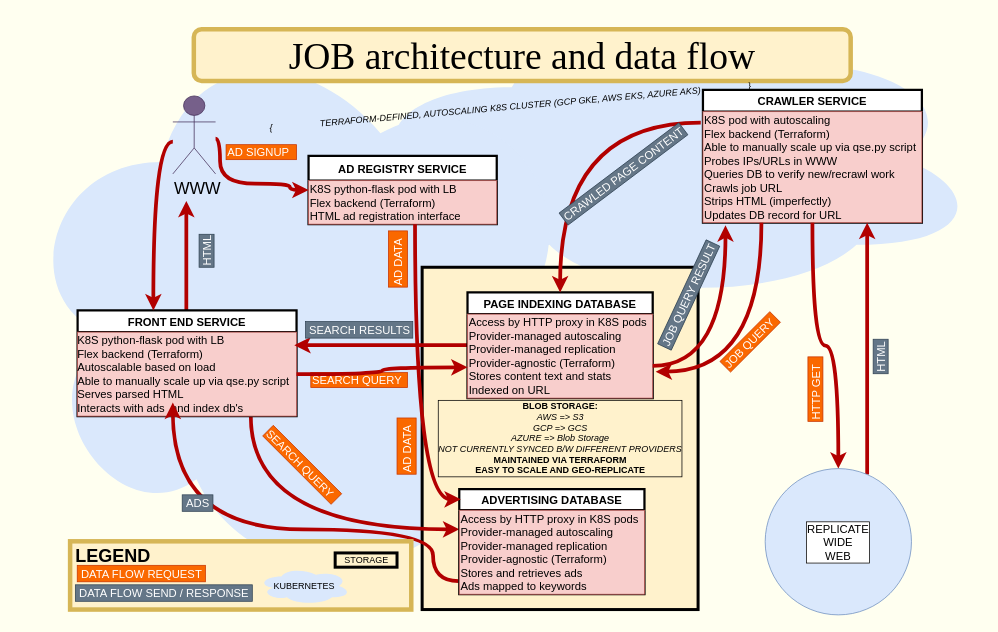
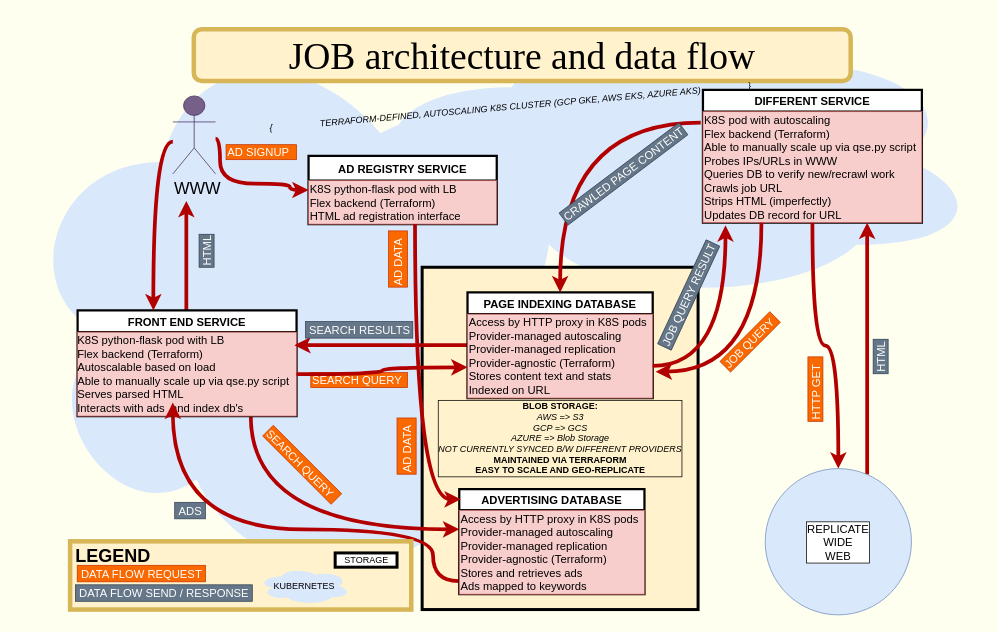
  <mxCell id="0" />
  <mxCell id="1" parent="0" />
  <mxCell id="2" value="" style="ellipse;shape=cloud;whiteSpace=wrap;html=1;fillColor=#dae8fc;strokeColor=none;" vertex="1" parent="1"><mxGeometry x="473" y="20" width="836" height="382" as="geometry" /></mxCell>
  <mxCell id="3" value="" style="ellipse;shape=cloud;whiteSpace=wrap;html=1;fillColor=#dae8fc;strokeColor=none;" vertex="1" parent="1"><mxGeometry x="20" y="23" width="779" height="769" as="geometry" /></mxCell>
  <mxCell id="4" value="&lt;div&gt;&lt;b&gt;BLOB STORAGE:&lt;/b&gt;&lt;/div&gt;&lt;div&gt;&lt;i&gt;AWS =&amp;gt; S3&lt;/i&gt;&lt;/div&gt;&lt;div&gt;&lt;i&gt;GCP =&amp;gt; GCS&lt;/i&gt;&lt;/div&gt;&lt;div&gt;&lt;i&gt;AZURE =&amp;gt; Blob Storage&lt;/i&gt;&lt;/div&gt;&lt;div&gt;&lt;i&gt;NOT CURRENTLY SYNCED B/W DIFFERENT PROVIDERS&lt;/i&gt;&lt;/div&gt;&lt;div&gt;&lt;b&gt;MAINTAINED VIA TERRAFORM&lt;br&gt;EASY TO SCALE AND GEO-REPLICATE&lt;/b&gt;&lt;br&gt;&lt;/div&gt;" style="rounded=0;whiteSpace=wrap;html=1;fillColor=#fff2cc;strokeColor=#000000;strokeWidth=4;labelBorderColor=#000000;" vertex="1" parent="1"><mxGeometry x="562.5" y="355.5" width="368" height="456.5" as="geometry" /></mxCell>
  <mxCell id="5" style="edgeStyle=orthogonalEdgeStyle;orthogonalLoop=1;jettySize=auto;html=1;align=left;fontSize=11;labelBorderColor=#000000;labelBackgroundColor=#FFFFFF;fontStyle=1;curved=1;strokeWidth=5;fillColor=#e51400;strokeColor=#B20000;" parent="1" source="7" edge="1"><mxGeometry relative="1" as="geometry"><mxPoint x="248" y="267" as="targetPoint" /><Array as="points"><mxPoint x="248" y="340" /><mxPoint x="248" y="340" /></Array></mxGeometry></mxCell>
  <mxCell id="6" style="edgeStyle=orthogonalEdgeStyle;curved=1;orthogonalLoop=1;jettySize=auto;html=1;strokeWidth=5;fontColor=#000000;entryX=0;entryY=0.227;entryDx=0;entryDy=0;entryPerimeter=0;exitX=0.791;exitY=1;exitDx=0;exitDy=0;exitPerimeter=0;fillColor=#e51400;strokeColor=#B20000;" edge="1" parent="1" source="8" target="18"><mxGeometry relative="1" as="geometry" /></mxCell>
  <mxCell id="7" value="FRONT END SERVICE" style="swimlane;fontStyle=1;align=center;verticalAlign=middle;childLayout=stackLayout;horizontal=1;startSize=29;horizontalStack=0;resizeParent=1;resizeParentMax=0;resizeLast=0;collapsible=1;marginBottom=0;fontSize=15;labelBorderColor=none;labelBackgroundColor=none;fillColor=#ffffff;strokeColor=#000000;spacing=2;strokeWidth=3;" parent="1" vertex="1"><mxGeometry x="103" y="413" width="292" height="141" as="geometry" /></mxCell>
  <mxCell id="8" value="K8S python-flask pod with LB&lt;br&gt;&lt;div&gt;Flex backend (Terraform)&lt;br&gt;&lt;/div&gt;&lt;div&gt;Autoscalable based on load&lt;/div&gt;&lt;div&gt;Able to manually scale up via qse.py script&lt;/div&gt;&lt;div&gt;Serves parsed HTML&lt;/div&gt;&lt;div&gt;Interacts with ads&amp;nbsp; and index db's&lt;/div&gt;" style="text;html=1;align=left;verticalAlign=middle;resizable=0;points=[];;autosize=1;fontSize=15;spacing=0;labelBackgroundColor=none;fillColor=#f8cecc;strokeColor=#b85450;" parent="7" vertex="1"><mxGeometry y="29" width="292" height="112" as="geometry" /></mxCell>
  <mxCell id="9" style="edgeStyle=orthogonalEdgeStyle;orthogonalLoop=1;jettySize=auto;html=1;align=left;fontSize=11;labelBorderColor=#000000;labelBackgroundColor=#FFFFFF;fontStyle=1;curved=1;strokeWidth=5;fillColor=#e51400;strokeColor=#B20000;" parent="1" source="39" edge="1"><mxGeometry relative="1" as="geometry"><mxPoint x="204" y="413" as="targetPoint" /><Array as="points"><mxPoint x="204" y="188" /></Array></mxGeometry></mxCell>
  <mxCell id="10" value="&lt;font face=&quot;Comic Sans MS&quot;&gt;&lt;span style=&quot;font-size: 50px&quot;&gt;&lt;span style=&quot;font-size: 50px&quot;&gt;JOB architecture and data flow&lt;/span&gt;&lt;/span&gt;&lt;/font&gt;" style="text;html=1;align=center;verticalAlign=middle;whiteSpace=wrap;rounded=1;fontSize=50;labelBackgroundColor=none;labelBorderColor=none;fontStyle=0;fillColor=#fff2cc;strokeColor=#d6b656;glass=0;strokeWidth=6;" parent="1" vertex="1"><mxGeometry x="258" y="38" width="876" height="69" as="geometry" /></mxCell>
  <mxCell id="11" style="edgeStyle=orthogonalEdgeStyle;orthogonalLoop=1;jettySize=auto;html=1;fontColor=#000000;curved=1;strokeWidth=5;fillColor=#e51400;strokeColor=#B20000;" edge="1" parent="1" source="12"><mxGeometry relative="1" as="geometry"><mxPoint x="392" y="459.5" as="targetPoint" /></mxGeometry></mxCell>
  <mxCell id="12" value="PAGE INDEXING DATABASE" style="swimlane;fontStyle=1;align=center;verticalAlign=middle;childLayout=stackLayout;horizontal=1;startSize=29;horizontalStack=0;resizeParent=1;resizeParentMax=0;resizeLast=0;collapsible=1;marginBottom=0;fontSize=15;labelBorderColor=none;labelBackgroundColor=none;fillColor=#ffffff;strokeColor=#000000;spacing=2;strokeWidth=3;" parent="1" vertex="1"><mxGeometry x="623" y="389" width="247" height="141" as="geometry" /></mxCell>
  <mxCell id="13" value="&lt;span&gt;Access by HTTP proxy in K8S pods&lt;/span&gt;&lt;br&gt;&lt;span&gt;Provider-managed autoscaling&lt;/span&gt;&lt;br&gt;&lt;span&gt;Provider-managed replication&lt;/span&gt;&lt;br&gt;&lt;span&gt;Provider-agnostic (Terraform)&lt;/span&gt;&lt;br&gt;&lt;span&gt;Stores content text and stats&lt;/span&gt;&lt;br&gt;&lt;div&gt;Indexed on URL&lt;/div&gt;" style="text;html=1;align=left;verticalAlign=middle;resizable=0;points=[];;autosize=1;fontSize=15;fillColor=#f8cecc;strokeColor=#b85450;" parent="12" vertex="1"><mxGeometry y="29" width="247" height="112" as="geometry" /></mxCell>
  <mxCell id="14" value="AD REGISTRY SERVICE" style="swimlane;fontStyle=1;align=center;verticalAlign=middle;childLayout=stackLayout;horizontal=1;startSize=33;horizontalStack=0;resizeParent=1;resizeParentMax=0;resizeLast=0;collapsible=1;marginBottom=0;fontSize=15;labelBorderColor=none;labelBackgroundColor=none;fillColor=#ffffff;strokeColor=#000000;spacing=2;strokeWidth=3;" parent="1" vertex="1"><mxGeometry x="411" y="207" width="251" height="91" as="geometry" /></mxCell>
  <mxCell id="15" value="&lt;div&gt;K8S python-flask pod with LB&lt;/div&gt;&lt;div&gt;Flex backend (Terraform)&lt;/div&gt;&lt;div&gt;HTML ad registration interface&lt;br&gt;&lt;/div&gt;" style="text;html=1;align=left;verticalAlign=middle;resizable=0;points=[];;autosize=1;fontSize=15;labelBackgroundColor=none;fillColor=#f8cecc;strokeColor=#b85450;" parent="14" vertex="1"><mxGeometry y="33" width="251" height="58" as="geometry" /></mxCell>
  <mxCell id="16" style="edgeStyle=orthogonalEdgeStyle;orthogonalLoop=1;jettySize=auto;html=1;fontColor=#000000;exitX=-0.004;exitY=0.843;exitDx=0;exitDy=0;curved=1;strokeWidth=5;fillColor=#e51400;strokeColor=#B20000;exitPerimeter=0;" edge="1" parent="1" source="18"><mxGeometry relative="1" as="geometry"><mxPoint x="230" y="536" as="targetPoint" /><Array as="points"><mxPoint x="577" y="774" /><mxPoint x="577" y="705" /><mxPoint x="230" y="705" /></Array></mxGeometry></mxCell>
  <mxCell id="17" value="ADVERTISING DATABASE" style="swimlane;fontStyle=1;align=center;verticalAlign=middle;childLayout=stackLayout;horizontal=1;startSize=28;horizontalStack=0;resizeParent=1;resizeParentMax=0;resizeLast=0;collapsible=1;marginBottom=0;fontSize=15;labelBorderColor=none;labelBackgroundColor=none;fillColor=#ffffff;strokeColor=#000000;spacing=2;strokeWidth=3;" parent="1" vertex="1"><mxGeometry x="612" y="651.55" width="247" height="140" as="geometry" /></mxCell>
  <mxCell id="18" value="Access by HTTP proxy in K8S pods&lt;br&gt;Provider-managed autoscaling&lt;br&gt;Provider-managed replication&lt;br&gt;Provider-agnostic&amp;nbsp;(Terraform)&lt;br&gt;Stores and retrieves ads&lt;br&gt;&lt;div&gt;&lt;span&gt;Ads mapped to keywords&lt;/span&gt;&lt;/div&gt;" style="text;html=1;align=left;verticalAlign=middle;resizable=0;points=[];;autosize=1;fontSize=15;labelBackgroundColor=none;fillColor=#f8cecc;strokeColor=#b85450;" parent="17" vertex="1"><mxGeometry y="28" width="247" height="112" as="geometry" /></mxCell>
  <mxCell id="19" style="edgeStyle=orthogonalEdgeStyle;orthogonalLoop=1;jettySize=auto;html=1;exitX=-0.01;exitY=0.098;exitDx=0;exitDy=0;exitPerimeter=0;curved=1;strokeWidth=5;fillColor=#e51400;strokeColor=#B20000;" parent="1" source="21" target="12" edge="1"><mxGeometry relative="1" as="geometry" /></mxCell>
- <mxCell id="20" value="CRAWLER SERVICE" style="swimlane;fontStyle=1;align=center;verticalAlign=middle;childLayout=stackLayout;horizontal=1;startSize=29;horizontalStack=0;resizeParent=1;resizeParentMax=0;resizeLast=0;collapsible=1;marginBottom=0;fontSize=15;labelBorderColor=none;labelBackgroundColor=none;fillColor=#ffffff;strokeColor=#000000;spacing=2;strokeWidth=3;" parent="1" vertex="1"><mxGeometry x="937" y="119" width="292" height="177" as="geometry" /></mxCell>
+ <mxCell id="20" value="DIFFERENT SERVICE" style="swimlane;fontStyle=1;align=center;verticalAlign=middle;childLayout=stackLayout;horizontal=1;startSize=29;horizontalStack=0;resizeParent=1;resizeParentMax=0;resizeLast=0;collapsible=1;marginBottom=0;fontSize=15;labelBorderColor=none;labelBackgroundColor=none;fillColor=#ffffff;strokeColor=#000000;spacing=2;strokeWidth=3;" parent="1" vertex="1"><mxGeometry x="937" y="119" width="292" height="177" as="geometry" /></mxCell>
  <mxCell id="21" value="&lt;div&gt;K8S pod with autoscaling&lt;/div&gt;&lt;div&gt;Flex backend (Terraform)&lt;/div&gt;&lt;div&gt;Able to manually scale up via qse.py script&lt;br&gt;&lt;/div&gt;Probes IPs/URLs in WWW&lt;br&gt;Queries DB to verify new/recrawl work&lt;br&gt;Crawls job URL&lt;br&gt;Strips HTML (imperfectly)&lt;br&gt;&lt;div&gt;Updates DB record for URL&lt;/div&gt;" style="text;html=1;align=left;verticalAlign=middle;resizable=0;points=[];;autosize=1;fontSize=15;labelBackgroundColor=none;fillColor=#f8cecc;strokeColor=#b85450;" parent="20" vertex="1"><mxGeometry y="29" width="292" height="148" as="geometry" /></mxCell>
  <mxCell id="22" style="edgeStyle=orthogonalEdgeStyle;orthogonalLoop=1;jettySize=auto;html=1;curved=1;strokeWidth=5;fillColor=#e51400;strokeColor=#B20000;entryX=0.75;entryY=1;entryDx=0;entryDy=0;" parent="1" source="23" edge="1" target="20"><mxGeometry relative="1" as="geometry"><mxPoint x="1143" y="478" as="targetPoint" /><Array as="points"><mxPoint x="1156" y="488" /><mxPoint x="1156" y="488" /></Array></mxGeometry></mxCell>
  <mxCell id="23" value="&lt;span style=&quot;font-size: 15px;&quot;&gt;REPLICATE&lt;br style=&quot;font-size: 15px;&quot;&gt;WIDE&lt;br style=&quot;font-size: 15px;&quot;&gt;WEB&lt;/span&gt;" style="ellipse;whiteSpace=wrap;html=1;aspect=fixed;align=center;fontSize=15;fontStyle=0;direction=south;labelBorderColor=#000000;labelBackgroundColor=#ffffff;fillColor=#dae8fc;strokeColor=#6c8ebf;spacing=2;" parent="1" vertex="1"><mxGeometry x="1020" y="624" width="195.1" height="195.1" as="geometry" /></mxCell>
  <mxCell id="24" value="HTML" style="text;html=1;strokeColor=#314354;fillColor=#647687;align=left;verticalAlign=middle;whiteSpace=wrap;rounded=0;fontSize=15;horizontal=0;fontStyle=0;labelBorderColor=none;labelBackgroundColor=none;fontColor=#ffffff;" parent="1" vertex="1"><mxGeometry x="265" y="311.5" width="20" height="44" as="geometry" /></mxCell>
  <mxCell id="25" value="CRAWLED PAGE CONTENT" style="text;html=1;strokeColor=#314354;fillColor=#647687;align=left;verticalAlign=middle;whiteSpace=wrap;rounded=0;fontSize=15;horizontal=0;fontStyle=0;labelBorderColor=none;labelBackgroundColor=none;fontColor=#ffffff;rotation=53;" parent="1" vertex="1"><mxGeometry x="821" y="131" width="20" height="200" as="geometry" /></mxCell>
  <mxCell id="26" value="" style="rounded=0;whiteSpace=wrap;html=1;shadow=0;comic=0;labelBackgroundColor=#AAAAFF;fontSize=12;align=center;fillColor=#fff2cc;strokeColor=#d6b656;strokeWidth=6;" parent="1" vertex="1"><mxGeometry x="93" y="721" width="455" height="91" as="geometry" /></mxCell>
  <mxCell id="27" value="LEGEND" style="text;strokeColor=none;fillColor=none;html=1;fontSize=24;fontStyle=1;verticalAlign=middle;align=center;shadow=0;comic=0;labelBackgroundColor=none;labelBorderColor=none;" parent="1" vertex="1"><mxGeometry x="100" y="721" width="100" height="40" as="geometry" /></mxCell>
  <mxCell id="28" value="DATA FLOW REQUEST" style="text;html=1;align=center;verticalAlign=middle;resizable=0;points=[];;autosize=1;fontSize=15;labelBackgroundColor=none;labelBorderColor=none;fontStyle=0;fillColor=#fa6800;strokeColor=#C73500;fontColor=#ffffff;" parent="1" vertex="1"><mxGeometry x="102.5" y="753" width="171" height="22" as="geometry" /></mxCell>
  <mxCell id="29" value="DATA FLOW SEND / RESPONSE" style="text;html=1;align=center;verticalAlign=middle;resizable=0;points=[];;autosize=1;fontSize=15;labelBackgroundColor=none;labelBorderColor=none;fontStyle=0;fillColor=#647687;strokeColor=#314354;fontColor=#ffffff;" parent="1" vertex="1"><mxGeometry x="100" y="779" width="236" height="22" as="geometry" /></mxCell>
  <mxCell id="30" value="HTTP GET" style="text;html=1;strokeColor=#C73500;fillColor=#fa6800;align=left;verticalAlign=middle;whiteSpace=wrap;rounded=0;fontSize=15;horizontal=0;fontStyle=0;labelBorderColor=none;labelBackgroundColor=none;fontColor=#ffffff;" parent="1" vertex="1"><mxGeometry x="1077" y="475" width="20" height="86" as="geometry" /></mxCell>
  <mxCell id="31" value="HTML" style="text;html=1;strokeColor=#314354;fillColor=#647687;align=left;verticalAlign=middle;whiteSpace=wrap;rounded=0;fontSize=15;horizontal=0;fontStyle=0;labelBorderColor=none;labelBackgroundColor=none;fontColor=#ffffff;" parent="1" vertex="1"><mxGeometry x="1164" y="451.5" width="20" height="46" as="geometry" /></mxCell>
  <mxCell id="32" style="edgeStyle=orthogonalEdgeStyle;orthogonalLoop=1;jettySize=auto;html=1;entryX=1.016;entryY=0.685;entryDx=0;entryDy=0;entryPerimeter=0;curved=1;strokeWidth=5;fillColor=#e51400;strokeColor=#B20000;" parent="1" target="13" edge="1" source="21"><mxGeometry relative="1" as="geometry"><mxPoint x="939" y="613" as="targetPoint" /><mxPoint x="981" y="325" as="sourcePoint" /><Array as="points"><mxPoint x="1015" y="495" /></Array></mxGeometry></mxCell>
  <mxCell id="33" style="edgeStyle=orthogonalEdgeStyle;orthogonalLoop=1;jettySize=auto;html=1;entryX=0.103;entryY=1.024;entryDx=0;entryDy=0;entryPerimeter=0;curved=1;strokeWidth=5;fillColor=#e51400;strokeColor=#B20000;" parent="1" source="13" target="21" edge="1"><mxGeometry relative="1" as="geometry"><mxPoint x="967" y="483" as="targetPoint" /><Array as="points"><mxPoint x="967" y="487" /></Array></mxGeometry></mxCell>
  <mxCell id="34" value="JOB QUERY" style="text;html=1;strokeColor=#C73500;fillColor=#fa6800;align=left;verticalAlign=middle;whiteSpace=wrap;rounded=0;fontSize=15;horizontal=1;fontStyle=0;labelBorderColor=none;labelBackgroundColor=none;direction=south;fontColor=#ffffff;rotation=-45;" parent="1" vertex="1"><mxGeometry x="953" y="445" width="94" height="20" as="geometry" /></mxCell>
  <mxCell id="35" value="JOB QUERY RESULT" style="text;html=1;strokeColor=#314354;fillColor=#647687;align=left;verticalAlign=middle;whiteSpace=wrap;rounded=0;fontSize=15;horizontal=0;fontStyle=0;labelBorderColor=none;labelBackgroundColor=none;fontColor=#ffffff;rotation=25;" parent="1" vertex="1"><mxGeometry x="908" y="316" width="20" height="153" as="geometry" /></mxCell>
  <mxCell id="36" style="edgeStyle=orthogonalEdgeStyle;orthogonalLoop=1;jettySize=auto;html=1;curved=1;strokeWidth=5;fillColor=#e51400;strokeColor=#B20000;" parent="1" source="21" target="23" edge="1"><mxGeometry relative="1" as="geometry" /></mxCell>
  <mxCell id="37" value="&lt;div&gt;{&amp;nbsp;&amp;nbsp;&amp;nbsp;&amp;nbsp;&amp;nbsp;&amp;nbsp;&amp;nbsp;&amp;nbsp;&amp;nbsp;&amp;nbsp;&amp;nbsp;&amp;nbsp;&amp;nbsp;&amp;nbsp;&amp;nbsp;&amp;nbsp;&amp;nbsp;&amp;nbsp; TERRAFORM-DEFINED, AUTOSCALING K8S CLUSTER (GCP GKE, AWS EKS, AZURE AKS)&amp;nbsp;&amp;nbsp;&amp;nbsp;&amp;nbsp;&amp;nbsp;&amp;nbsp;&amp;nbsp;&amp;nbsp;&amp;nbsp;&amp;nbsp;&amp;nbsp;&amp;nbsp;&amp;nbsp;&amp;nbsp;&amp;nbsp;&amp;nbsp;&amp;nbsp;&amp;nbsp; }&lt;/div&gt;" style="text;html=1;strokeColor=none;fillColor=none;align=center;verticalAlign=middle;whiteSpace=wrap;rounded=0;rotation=-5;shadow=0;comic=0;fontStyle=2" vertex="1" parent="1"><mxGeometry x="341" y="131" width="679" height="22" as="geometry" /></mxCell>
  <mxCell id="38" style="edgeStyle=orthogonalEdgeStyle;orthogonalLoop=1;jettySize=auto;html=1;entryX=0;entryY=0.5;entryDx=0;entryDy=0;fontColor=#000000;curved=1;strokeWidth=5;fillColor=#e51400;strokeColor=#B20000;" edge="1" parent="1" source="39" target="14"><mxGeometry relative="1" as="geometry"><Array as="points"><mxPoint x="293" y="184" /><mxPoint x="293" y="244" /><mxPoint x="386" y="244" /><mxPoint x="386" y="253" /></Array></mxGeometry></mxCell>
  <mxCell id="39" value="WWW" style="shape=umlActor;verticalLabelPosition=bottom;labelBackgroundColor=none;verticalAlign=top;html=1;align=left;fontSize=22;labelBorderColor=none;fontStyle=0;fillColor=#76608a;strokeColor=#432D57;spacing=2;fontColor=#000000;" parent="1" vertex="1"><mxGeometry x="230" y="127" width="57" height="104" as="geometry" /></mxCell>
  <mxCell id="40" value="KUBERNETES" style="ellipse;shape=cloud;whiteSpace=wrap;html=1;fillColor=#dae8fc;strokeColor=none;" vertex="1" parent="1"><mxGeometry x="344" y="755.5" width="123" height="50" as="geometry" /></mxCell>
- <mxCell id="41" value="STORAGE" style="rounded=0;whiteSpace=wrap;html=1;fillColor=#fff2cc;strokeColor=#000000;strokeWidth=4;" vertex="1" parent="1"><mxGeometry x="446.5" y="736.5" width="82.5" height="19" as="geometry" /></mxCell>
+ <mxCell id="41" value="STORAGE" style="rounded=0;whiteSpace=wrap;html=1;fillColor=#ffffff;strokeColor=#000000;strokeWidth=4;" vertex="1" parent="1"><mxGeometry x="446.5" y="736.5" width="82.5" height="19" as="geometry" /></mxCell>
  <mxCell id="42" value="AD SIGNUP" style="text;html=1;strokeColor=#C73500;fillColor=#fa6800;align=left;verticalAlign=middle;whiteSpace=wrap;rounded=0;fontSize=15;horizontal=1;fontStyle=0;labelBorderColor=none;labelBackgroundColor=none;direction=south;fontColor=#ffffff;" vertex="1" parent="1"><mxGeometry x="301" y="192" width="94" height="20" as="geometry" /></mxCell>
  <mxCell id="43" style="edgeStyle=orthogonalEdgeStyle;orthogonalLoop=1;jettySize=auto;html=1;entryX=0.008;entryY=0.096;entryDx=0;entryDy=0;fontColor=#000000;entryPerimeter=0;curved=1;strokeWidth=5;fillColor=#e51400;strokeColor=#B20000;" edge="1" parent="1" source="15" target="17"><mxGeometry relative="1" as="geometry"><Array as="points"><mxPoint x="553" y="665" /></Array></mxGeometry></mxCell>
  <mxCell id="44" value="AD DATA" style="text;html=1;strokeColor=#C73500;fillColor=#fa6800;align=left;verticalAlign=middle;whiteSpace=wrap;rounded=0;fontSize=15;horizontal=0;fontStyle=0;labelBorderColor=none;labelBackgroundColor=none;fontColor=#ffffff;" vertex="1" parent="1"><mxGeometry x="517.5" y="307" width="25.5" height="75" as="geometry" /></mxCell>
  <mxCell id="45" value="SEARCH QUERY" style="text;html=1;strokeColor=#C73500;fillColor=#fa6800;align=left;verticalAlign=middle;whiteSpace=wrap;rounded=0;fontSize=15;horizontal=1;fontStyle=0;labelBorderColor=none;labelBackgroundColor=none;direction=south;fontColor=#ffffff;" vertex="1" parent="1"><mxGeometry x="414" y="496" width="129" height="20" as="geometry" /></mxCell>
  <mxCell id="46" value="SEARCH RESULTS" style="text;html=1;align=center;verticalAlign=middle;resizable=0;points=[];;autosize=1;fontSize=15;labelBackgroundColor=none;labelBorderColor=none;fontStyle=0;fillColor=#647687;strokeColor=#314354;fontColor=#ffffff;" vertex="1" parent="1"><mxGeometry x="407" y="428" width="143" height="22" as="geometry" /></mxCell>
  <mxCell id="47" value="AD DATA" style="text;html=1;strokeColor=#C73500;fillColor=#fa6800;align=left;verticalAlign=middle;whiteSpace=wrap;rounded=0;fontSize=15;horizontal=0;fontStyle=0;labelBorderColor=none;labelBackgroundColor=none;fontColor=#ffffff;" vertex="1" parent="1"><mxGeometry x="529" y="556.5" width="25.5" height="75" as="geometry" /></mxCell>
- <mxCell id="48" value="ADS" style="text;html=1;align=center;verticalAlign=middle;resizable=0;points=[];;autosize=1;fontSize=15;labelBackgroundColor=none;labelBorderColor=none;fontStyle=0;fillColor=#647687;strokeColor=#314354;fontColor=#ffffff;" vertex="1" parent="1"><mxGeometry x="242.5" y="659" width="41" height="22" as="geometry" /></mxCell>
+ <mxCell id="48" value="ADS" style="text;html=1;align=center;verticalAlign=middle;resizable=0;points=[];;autosize=1;fontSize=15;labelBackgroundColor=none;labelBorderColor=none;fontStyle=0;fillColor=#647687;strokeColor=#314354;fontColor=#ffffff;" vertex="1" parent="1"><mxGeometry x="232.5" y="669" width="41" height="22" as="geometry" /></mxCell>
  <mxCell id="49" style="edgeStyle=orthogonalEdgeStyle;orthogonalLoop=1;jettySize=auto;html=1;entryX=0;entryY=0.634;entryDx=0;entryDy=0;entryPerimeter=0;fontColor=#000000;curved=1;strokeWidth=5;fillColor=#e51400;strokeColor=#B20000;" edge="1" parent="1" source="8" target="13"><mxGeometry relative="1" as="geometry" /></mxCell>
  <mxCell id="50" value="SEARCH QUERY" style="text;html=1;strokeColor=#C73500;fillColor=#fa6800;align=left;verticalAlign=middle;whiteSpace=wrap;rounded=0;fontSize=15;horizontal=1;fontStyle=0;labelBorderColor=none;labelBackgroundColor=none;direction=south;fontColor=#ffffff;rotation=45;" vertex="1" parent="1"><mxGeometry x="338" y="609" width="129" height="20" as="geometry" /></mxCell>
